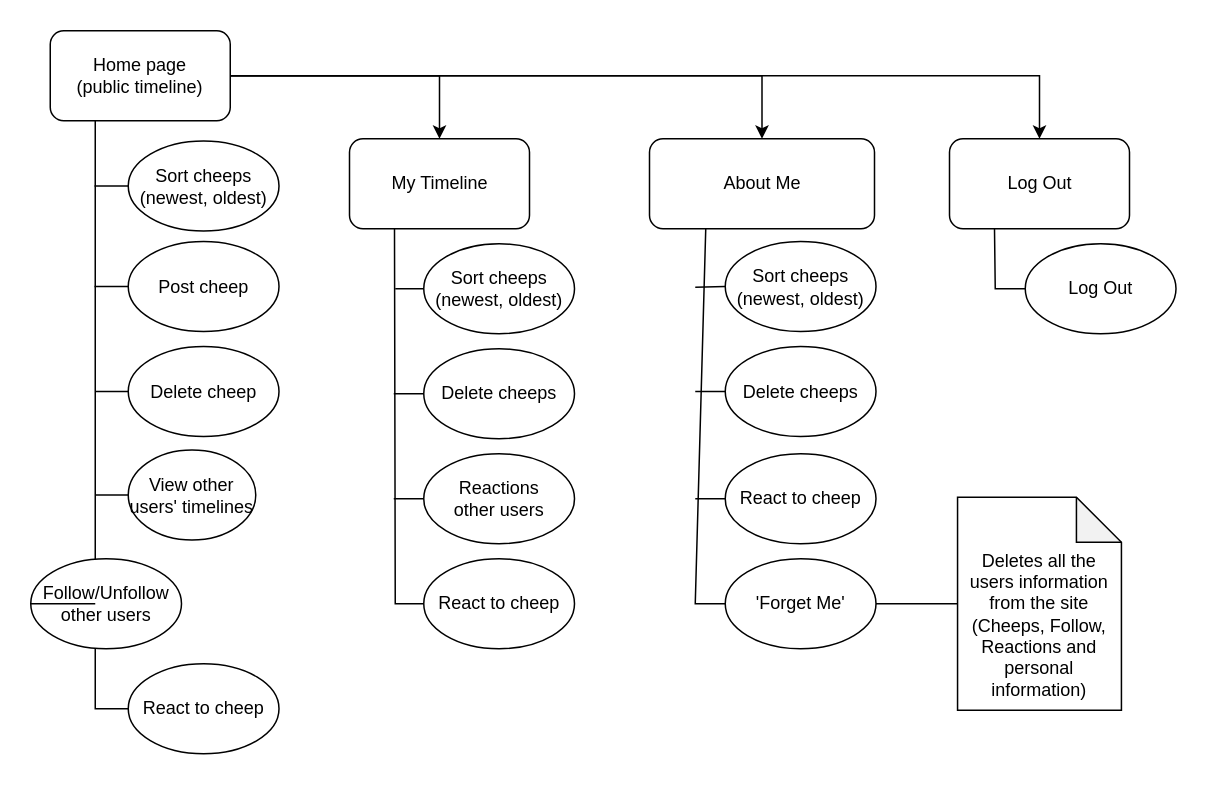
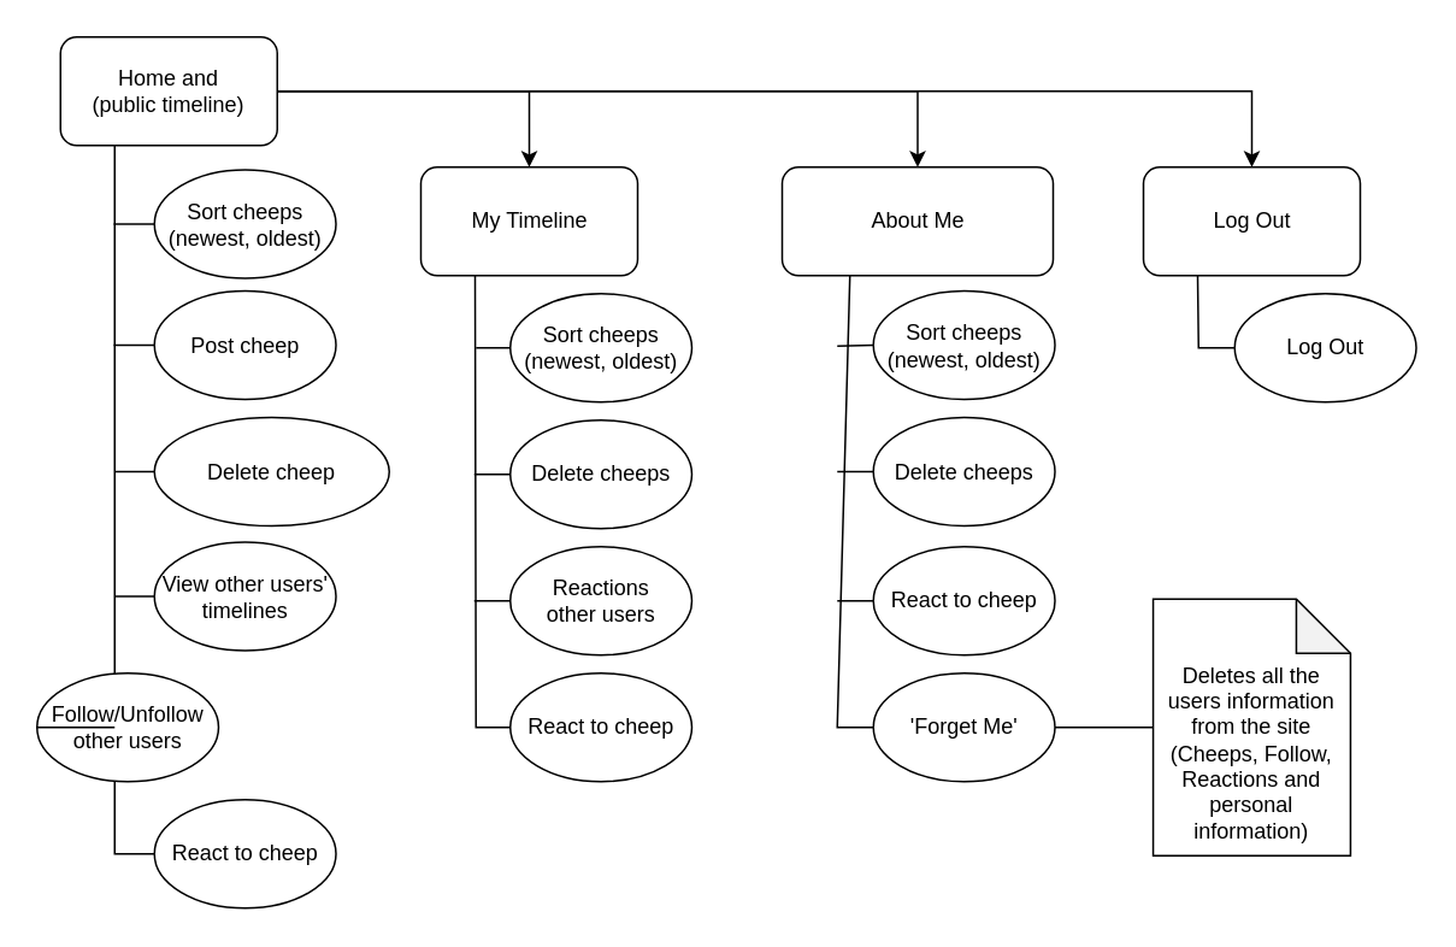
  <mxCell id="0" />
  <mxCell id="1" parent="0" />
  <mxCell id="2" value="" style="edgeStyle=orthogonalEdgeStyle;rounded=0;orthogonalLoop=1;jettySize=auto;html=1;entryX=0.5;entryY=0;entryDx=0;entryDy=0;" edge="1" parent="1" source="5" target="6"><mxGeometry relative="1" as="geometry"><mxPoint x="253.5" y="107" as="targetPoint" /></mxGeometry></mxCell>
  <mxCell id="3" value="" style="edgeStyle=orthogonalEdgeStyle;rounded=0;orthogonalLoop=1;jettySize=auto;html=1;entryX=0.5;entryY=0;entryDx=0;entryDy=0;" edge="1" parent="1" source="5" target="8"><mxGeometry relative="1" as="geometry"><mxPoint x="631.5" y="107" as="targetPoint" /></mxGeometry></mxCell>
  <mxCell id="4" value="" style="edgeStyle=orthogonalEdgeStyle;rounded=0;orthogonalLoop=1;jettySize=auto;html=1;entryX=0.5;entryY=0;entryDx=0;entryDy=0;" edge="1" parent="1" source="5" target="7"><mxGeometry relative="1" as="geometry"><mxPoint x="442.5" y="105" as="targetPoint" /></mxGeometry></mxCell>
- <mxCell id="5" value="Home page&lt;br&gt;(public timeline)" style="rounded=1;whiteSpace=wrap;html=1;" vertex="1" parent="1"><mxGeometry x="33" y="20" width="120" height="60" as="geometry" /></mxCell>
+ <mxCell id="5" value="Home and&lt;br&gt;(public timeline)" style="rounded=1;whiteSpace=wrap;html=1;" vertex="1" parent="1"><mxGeometry x="33" y="20" width="120" height="60" as="geometry" /></mxCell>
  <mxCell id="6" value="My Timeline" style="rounded=1;whiteSpace=wrap;html=1;" vertex="1" parent="1"><mxGeometry x="232.5" y="92" width="120" height="60" as="geometry" /></mxCell>
  <mxCell id="7" value="About Me" style="rounded=1;whiteSpace=wrap;html=1;" vertex="1" parent="1"><mxGeometry x="432.5" y="92" width="150" height="60" as="geometry" /></mxCell>
  <mxCell id="8" value="Log Out" style="rounded=1;whiteSpace=wrap;html=1;" vertex="1" parent="1"><mxGeometry x="632.5" y="92" width="120" height="60" as="geometry" /></mxCell>
  <mxCell id="9" value="" style="endArrow=none;html=1;rounded=0;exitX=0.25;exitY=1;exitDx=0;exitDy=0;entryX=0;entryY=0.5;entryDx=0;entryDy=0;" edge="1" parent="1" source="5" target="17"><mxGeometry width="50" height="50" relative="1" as="geometry"><mxPoint x="288" y="189" as="sourcePoint" /><mxPoint x="63.5" y="402" as="targetPoint" /><Array as="points"><mxPoint x="63" y="472" /></Array></mxGeometry></mxCell>
  <mxCell id="10" value="Sort cheeps&lt;br&gt;(newest, oldest)" style="ellipse;whiteSpace=wrap;html=1;" vertex="1" parent="1"><mxGeometry x="85" y="93.5" width="100.5" height="60" as="geometry" /></mxCell>
  <mxCell id="11" value="Post cheep" style="ellipse;whiteSpace=wrap;html=1;" vertex="1" parent="1"><mxGeometry x="85" y="160.5" width="100.5" height="60" as="geometry" /></mxCell>
- <mxCell id="12" value="Delete cheep" style="ellipse;whiteSpace=wrap;html=1;" vertex="1" parent="1"><mxGeometry x="85" y="230.5" width="100.5" height="60" as="geometry" /></mxCell>
+ <mxCell id="12" value="Delete cheep" style="ellipse;whiteSpace=wrap;html=1;" vertex="1" parent="1"><mxGeometry x="85" y="230.5" width="130" height="60" as="geometry" /></mxCell>
  <mxCell id="13" value="" style="endArrow=none;html=1;rounded=0;exitX=0;exitY=0.5;exitDx=0;exitDy=0;" edge="1" parent="1" source="10"><mxGeometry width="50" height="50" relative="1" as="geometry"><mxPoint x="322.5" y="191.5" as="sourcePoint" /><mxPoint x="62.5" y="123.5" as="targetPoint" /></mxGeometry></mxCell>
  <mxCell id="14" value="Delete cheeps" style="ellipse;whiteSpace=wrap;html=1;" vertex="1" parent="1"><mxGeometry x="282" y="232" width="100.5" height="60" as="geometry" /></mxCell>
  <mxCell id="15" value="&lt;br&gt;&lt;br&gt;Deletes all the users information from the site&lt;br&gt;(Cheeps, Follow, Reactions and personal information)" style="shape=note;whiteSpace=wrap;html=1;backgroundOutline=1;darkOpacity=0.05;" vertex="1" parent="1"><mxGeometry x="637.87" y="331" width="109.25" height="142" as="geometry" /></mxCell>
- <mxCell id="16" value="View other users' timelines" style="ellipse;whiteSpace=wrap;html=1;" vertex="1" parent="1"><mxGeometry x="85" y="299.5" width="85" height="60" as="geometry" /></mxCell>
+ <mxCell id="16" value="View other users' timelines" style="ellipse;whiteSpace=wrap;html=1;" vertex="1" parent="1"><mxGeometry x="85" y="299.5" width="100.5" height="60" as="geometry" /></mxCell>
  <mxCell id="17" value="React to cheep" style="ellipse;whiteSpace=wrap;html=1;" vertex="1" parent="1"><mxGeometry x="85" y="442" width="100.5" height="60" as="geometry" /></mxCell>
  <mxCell id="18" value="Reactions &lt;br&gt;other users" style="ellipse;whiteSpace=wrap;html=1;" vertex="1" parent="1"><mxGeometry x="282" y="302" width="100.5" height="60" as="geometry" /></mxCell>
  <mxCell id="19" value="" style="endArrow=none;html=1;rounded=0;exitX=0;exitY=0.5;exitDx=0;exitDy=0;" edge="1" parent="1" source="11"><mxGeometry width="50" height="50" relative="1" as="geometry"><mxPoint x="342.5" y="260.5" as="sourcePoint" /><mxPoint x="62.5" y="190.5" as="targetPoint" /></mxGeometry></mxCell>
  <mxCell id="20" value="" style="endArrow=none;html=1;rounded=0;exitX=0;exitY=0.5;exitDx=0;exitDy=0;" edge="1" parent="1" source="12"><mxGeometry width="50" height="50" relative="1" as="geometry"><mxPoint x="342.5" y="260.5" as="sourcePoint" /><mxPoint x="63" y="260.5" as="targetPoint" /></mxGeometry></mxCell>
  <mxCell id="21" value="" style="endArrow=none;html=1;rounded=0;exitX=0;exitY=0.5;exitDx=0;exitDy=0;" edge="1" parent="1" source="16"><mxGeometry width="50" height="50" relative="1" as="geometry"><mxPoint x="342.5" y="260.5" as="sourcePoint" /><mxPoint x="63" y="329.5" as="targetPoint" /></mxGeometry></mxCell>
  <mxCell id="22" value="" style="endArrow=none;html=1;rounded=0;exitX=0.25;exitY=1;exitDx=0;exitDy=0;entryX=0;entryY=0.5;entryDx=0;entryDy=0;" edge="1" parent="1" source="6" target="25"><mxGeometry width="50" height="50" relative="1" as="geometry"><mxPoint x="342.5" y="272" as="sourcePoint" /><mxPoint x="263" y="402" as="targetPoint" /><Array as="points"><mxPoint x="263" y="402" /></Array></mxGeometry></mxCell>
  <mxCell id="23" value="" style="endArrow=none;html=1;rounded=0;exitX=0;exitY=0.5;exitDx=0;exitDy=0;" edge="1" parent="1" source="14"><mxGeometry width="50" height="50" relative="1" as="geometry"><mxPoint x="342" y="302" as="sourcePoint" /><mxPoint x="262" y="262" as="targetPoint" /></mxGeometry></mxCell>
  <mxCell id="24" value="" style="endArrow=none;html=1;rounded=0;exitX=0;exitY=0.5;exitDx=0;exitDy=0;" edge="1" parent="1" source="18"><mxGeometry width="50" height="50" relative="1" as="geometry"><mxPoint x="342" y="302" as="sourcePoint" /><mxPoint x="262" y="332" as="targetPoint" /></mxGeometry></mxCell>
  <mxCell id="25" value="React to cheep" style="ellipse;whiteSpace=wrap;html=1;" vertex="1" parent="1"><mxGeometry x="282" y="372" width="100.5" height="60" as="geometry" /></mxCell>
  <mxCell id="26" value="Delete cheeps" style="ellipse;whiteSpace=wrap;html=1;" vertex="1" parent="1"><mxGeometry x="483" y="230.5" width="100.5" height="60" as="geometry" /></mxCell>
  <mxCell id="27" value="" style="endArrow=none;html=1;rounded=0;entryX=0.25;entryY=1;entryDx=0;entryDy=0;exitX=0;exitY=0.5;exitDx=0;exitDy=0;" edge="1" parent="1" source="29" target="7"><mxGeometry width="50" height="50" relative="1" as="geometry"><mxPoint x="463" y="332" as="sourcePoint" /><mxPoint x="463" y="252" as="targetPoint" /><Array as="points"><mxPoint x="463" y="402" /></Array></mxGeometry></mxCell>
  <mxCell id="28" value="React to cheep" style="ellipse;whiteSpace=wrap;html=1;" vertex="1" parent="1"><mxGeometry x="483" y="302" width="100.5" height="60" as="geometry" /></mxCell>
  <mxCell id="29" value="'Forget Me'" style="ellipse;whiteSpace=wrap;html=1;" vertex="1" parent="1"><mxGeometry x="483" y="372" width="100.5" height="60" as="geometry" /></mxCell>
  <mxCell id="30" value="" style="endArrow=none;html=1;rounded=0;exitX=0;exitY=0.5;exitDx=0;exitDy=0;" edge="1" parent="1" source="28"><mxGeometry width="50" height="50" relative="1" as="geometry"><mxPoint x="413" y="372" as="sourcePoint" /><mxPoint x="463" y="332" as="targetPoint" /></mxGeometry></mxCell>
  <mxCell id="31" value="" style="endArrow=none;html=1;rounded=0;exitX=0;exitY=0.5;exitDx=0;exitDy=0;" edge="1" parent="1" source="26"><mxGeometry width="50" height="50" relative="1" as="geometry"><mxPoint x="413" y="370.5" as="sourcePoint" /><mxPoint x="463" y="260.5" as="targetPoint" /></mxGeometry></mxCell>
  <mxCell id="32" value="" style="endArrow=none;html=1;rounded=0;exitX=0;exitY=0.5;exitDx=0;exitDy=0;exitPerimeter=0;entryX=1;entryY=0.5;entryDx=0;entryDy=0;" edge="1" parent="1" source="15" target="29"><mxGeometry width="50" height="50" relative="1" as="geometry"><mxPoint x="413" y="322" as="sourcePoint" /><mxPoint x="463" y="272" as="targetPoint" /></mxGeometry></mxCell>
  <mxCell id="33" value="Log Out" style="ellipse;whiteSpace=wrap;html=1;" vertex="1" parent="1"><mxGeometry x="683" y="162" width="100.5" height="60" as="geometry" /></mxCell>
  <mxCell id="34" value="" style="endArrow=none;html=1;rounded=0;exitX=0.25;exitY=1;exitDx=0;exitDy=0;entryX=0;entryY=0.5;entryDx=0;entryDy=0;" edge="1" parent="1" source="8" target="33"><mxGeometry width="50" height="50" relative="1" as="geometry"><mxPoint x="413" y="272" as="sourcePoint" /><mxPoint x="463" y="222" as="targetPoint" /><Array as="points"><mxPoint x="663" y="192" /></Array></mxGeometry></mxCell>
  <mxCell id="35" value="Sort cheeps&lt;br&gt;(newest, oldest)" style="ellipse;whiteSpace=wrap;html=1;" vertex="1" parent="1"><mxGeometry x="282" y="162" width="100.5" height="60" as="geometry" /></mxCell>
  <mxCell id="36" value="" style="endArrow=none;html=1;rounded=0;exitX=0;exitY=0.5;exitDx=0;exitDy=0;" edge="1" parent="1" source="35"><mxGeometry width="50" height="50" relative="1" as="geometry"><mxPoint x="393" y="302" as="sourcePoint" /><mxPoint x="263" y="192" as="targetPoint" /></mxGeometry></mxCell>
  <mxCell id="37" value="Sort cheeps&lt;br&gt;(newest, oldest)" style="ellipse;whiteSpace=wrap;html=1;" vertex="1" parent="1"><mxGeometry x="483" y="160.5" width="100.5" height="60" as="geometry" /></mxCell>
  <mxCell id="38" value="" style="endArrow=none;html=1;rounded=0;exitX=0;exitY=0.5;exitDx=0;exitDy=0;" edge="1" parent="1" source="37"><mxGeometry width="50" height="50" relative="1" as="geometry"><mxPoint x="393" y="302" as="sourcePoint" /><mxPoint x="463" y="191" as="targetPoint" /></mxGeometry></mxCell>
  <mxCell id="39" value="Follow/Unfollow other users" style="ellipse;whiteSpace=wrap;html=1;" vertex="1" parent="1"><mxGeometry x="20" y="372" width="100.5" height="60" as="geometry" /></mxCell>
  <mxCell id="40" value="" style="endArrow=none;html=1;rounded=0;exitX=0;exitY=0.5;exitDx=0;exitDy=0;" edge="1" parent="1" source="39"><mxGeometry width="50" height="50" relative="1" as="geometry"><mxPoint x="393" y="302" as="sourcePoint" /><mxPoint x="63" y="402" as="targetPoint" /></mxGeometry></mxCell>
